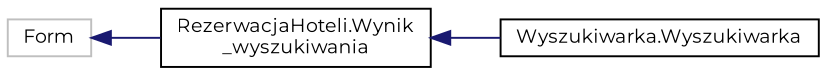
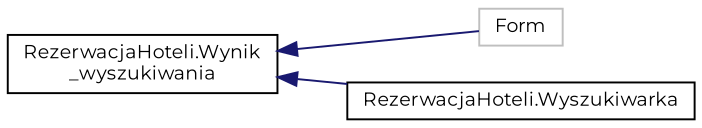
  digraph {
    fontname=Montserrat
    rankdir=LR
    node [color=black fillcolor=white fontname=Montserrat fontsize=10 shape=record style=filled]
    edge [color=midnightblue dir=back fontname=Montserrat fontsize=10 labelfontname=Helvetica labelfontsize=10 style=solid]
    n1 [color=grey75 height=0.2 label=Form width=0.4]
    n2 [height=0.2 label="RezerwacjaHoteli.Wynik\l_wyszukiwania" width=0.4]
-   n3 [height=0.2 label="Wyszukiwarka.Wyszukiwarka" width=0.4]
-   n1 -> n2
+   n3 [height=0.2 label="RezerwacjaHoteli.Wyszukiwarka" width=0.4]
+   n2 -> n1
    n2 -> n3
  }
